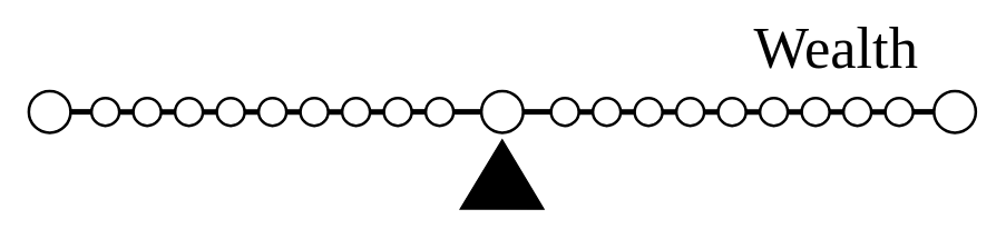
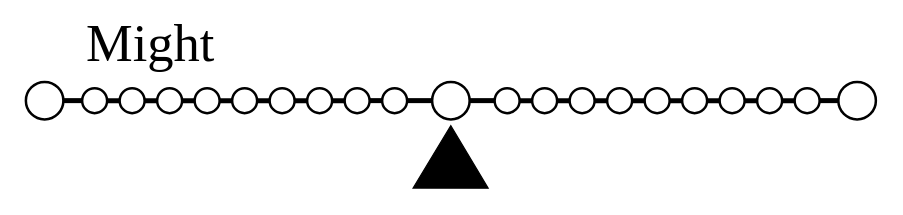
  <mxCell id="0" />
  <mxCell id="1" parent="0" />
  <mxCell id="2" value="" style="endArrow=none;html=1;rounded=0;strokeWidth=4;" edge="1" parent="1" source="21" target="28"><mxGeometry width="50" height="50" relative="1" as="geometry"><mxPoint x="415" y="80" as="sourcePoint" /><mxPoint x="670" y="80" as="targetPoint" /></mxGeometry></mxCell>
  <mxCell id="3" value="" style="endArrow=none;html=1;rounded=0;strokeWidth=4;" edge="1" parent="1" source="27"><mxGeometry width="50" height="50" relative="1" as="geometry"><mxPoint x="40" y="80" as="sourcePoint" /><mxPoint x="680" y="80" as="targetPoint" /></mxGeometry></mxCell>
  <mxCell id="4" value="" style="endArrow=none;html=1;rounded=0;strokeWidth=4;" edge="1" parent="1" source="24" target="5"><mxGeometry width="50" height="50" relative="1" as="geometry"><mxPoint x="40" y="80" as="sourcePoint" /><mxPoint x="680" y="80" as="targetPoint" /></mxGeometry></mxCell>
  <mxCell id="5" value="" style="ellipse;whiteSpace=wrap;html=1;aspect=fixed;strokeWidth=2;" vertex="1" parent="1"><mxGeometry x="305" y="70" width="20" height="20" as="geometry" /></mxCell>
  <mxCell id="6" value="" style="endArrow=none;html=1;rounded=0;strokeWidth=4;" edge="1" parent="1" source="32" target="7"><mxGeometry width="50" height="50" relative="1" as="geometry"><mxPoint x="40" y="80" as="sourcePoint" /><mxPoint x="310" y="80" as="targetPoint" /><Array as="points"><mxPoint x="180" y="80" /></Array></mxGeometry></mxCell>
  <mxCell id="7" value="" style="ellipse;whiteSpace=wrap;html=1;aspect=fixed;strokeWidth=2;" vertex="1" parent="1"><mxGeometry x="215" y="70" width="20" height="20" as="geometry" /></mxCell>
  <mxCell id="8" value="" style="ellipse;whiteSpace=wrap;html=1;aspect=fixed;strokeWidth=2;fontSize=12;" vertex="1" parent="1"><mxGeometry x="185" y="70" width="20" height="20" as="geometry" /></mxCell>
  <mxCell id="9" value="" style="ellipse;whiteSpace=wrap;html=1;aspect=fixed;strokeWidth=2;" vertex="1" parent="1"><mxGeometry x="155" y="70" width="20" height="20" as="geometry" /></mxCell>
  <mxCell id="10" value="" style="ellipse;whiteSpace=wrap;html=1;aspect=fixed;strokeWidth=2;" vertex="1" parent="1"><mxGeometry x="125" y="70" width="20" height="20" as="geometry" /></mxCell>
  <mxCell id="11" value="" style="ellipse;whiteSpace=wrap;html=1;aspect=fixed;strokeWidth=2;" vertex="1" parent="1"><mxGeometry x="95" y="70" width="20" height="20" as="geometry" /></mxCell>
  <mxCell id="12" value="" style="ellipse;whiteSpace=wrap;html=1;aspect=fixed;strokeWidth=2;" vertex="1" parent="1"><mxGeometry x="605" y="70" width="20" height="20" as="geometry" /></mxCell>
  <mxCell id="13" value="" style="ellipse;whiteSpace=wrap;html=1;aspect=fixed;strokeWidth=2;" vertex="1" parent="1"><mxGeometry x="575" y="70" width="20" height="20" as="geometry" /></mxCell>
  <mxCell id="14" value="" style="ellipse;whiteSpace=wrap;html=1;aspect=fixed;strokeWidth=2;" vertex="1" parent="1"><mxGeometry x="545" y="70" width="20" height="20" as="geometry" /></mxCell>
  <mxCell id="15" value="" style="ellipse;whiteSpace=wrap;html=1;aspect=fixed;strokeWidth=2;" vertex="1" parent="1"><mxGeometry x="515" y="70" width="20" height="20" as="geometry" /></mxCell>
  <mxCell id="16" value="" style="ellipse;whiteSpace=wrap;html=1;aspect=fixed;strokeWidth=2;" vertex="1" parent="1"><mxGeometry x="485" y="70" width="20" height="20" as="geometry" /></mxCell>
  <mxCell id="17" value="" style="ellipse;whiteSpace=wrap;html=1;aspect=fixed;strokeWidth=2;" vertex="1" parent="1"><mxGeometry x="455" y="70" width="20" height="20" as="geometry" /></mxCell>
  <mxCell id="18" value="" style="ellipse;whiteSpace=wrap;html=1;aspect=fixed;strokeWidth=2;" vertex="1" parent="1"><mxGeometry x="425" y="70" width="20" height="20" as="geometry" /></mxCell>
  <mxCell id="19" value="" style="endArrow=none;html=1;rounded=0;strokeWidth=4;" edge="1" parent="1" source="5"><mxGeometry width="50" height="50" relative="1" as="geometry"><mxPoint x="340" y="80" as="sourcePoint" /><mxPoint x="350" y="80" as="targetPoint" /></mxGeometry></mxCell>
  <mxCell id="20" value="" style="endArrow=none;html=1;rounded=0;strokeWidth=4;" edge="1" parent="1" target="21"><mxGeometry width="50" height="50" relative="1" as="geometry"><mxPoint x="370" y="80" as="sourcePoint" /><mxPoint x="680" y="80" as="targetPoint" /></mxGeometry></mxCell>
  <mxCell id="21" value="" style="ellipse;whiteSpace=wrap;html=1;aspect=fixed;strokeWidth=2;" vertex="1" parent="1"><mxGeometry x="395" y="70" width="20" height="20" as="geometry" /></mxCell>
  <mxCell id="22" value="" style="ellipse;whiteSpace=wrap;html=1;aspect=fixed;strokeWidth=2;" vertex="1" parent="1"><mxGeometry x="345" y="65" width="30" height="30" as="geometry" /></mxCell>
  <mxCell id="23" value="" style="endArrow=none;html=1;rounded=0;strokeWidth=4;" edge="1" parent="1" source="7" target="24"><mxGeometry width="50" height="50" relative="1" as="geometry"><mxPoint x="230" y="80" as="sourcePoint" /><mxPoint x="305" y="80" as="targetPoint" /></mxGeometry></mxCell>
  <mxCell id="24" value="" style="ellipse;whiteSpace=wrap;html=1;aspect=fixed;strokeWidth=2;" vertex="1" parent="1"><mxGeometry x="275" y="70" width="20" height="20" as="geometry" /></mxCell>
  <mxCell id="25" value="" style="ellipse;whiteSpace=wrap;html=1;aspect=fixed;strokeWidth=2;" vertex="1" parent="1"><mxGeometry x="245" y="70" width="20" height="20" as="geometry" /></mxCell>
  <mxCell id="26" value="" style="endArrow=none;html=1;rounded=0;strokeWidth=4;" edge="1" parent="1" source="28" target="27"><mxGeometry width="50" height="50" relative="1" as="geometry"><mxPoint x="415" y="80" as="sourcePoint" /><mxPoint x="680" y="80" as="targetPoint" /></mxGeometry></mxCell>
  <mxCell id="27" value="" style="ellipse;whiteSpace=wrap;html=1;aspect=fixed;strokeWidth=2;" vertex="1" parent="1"><mxGeometry x="670" y="65" width="30" height="30" as="geometry" /></mxCell>
  <mxCell id="28" value="" style="ellipse;whiteSpace=wrap;html=1;aspect=fixed;strokeWidth=2;" vertex="1" parent="1"><mxGeometry x="635" y="70" width="20" height="20" as="geometry" /></mxCell>
  <mxCell id="29" value="" style="endArrow=none;html=1;rounded=0;strokeWidth=4;" edge="1" parent="1" target="30"><mxGeometry width="50" height="50" relative="1" as="geometry"><mxPoint x="40" y="80" as="sourcePoint" /><mxPoint x="215" y="80" as="targetPoint" /><Array as="points" /></mxGeometry></mxCell>
  <mxCell id="30" value="" style="ellipse;whiteSpace=wrap;html=1;aspect=fixed;strokeWidth=2;" vertex="1" parent="1"><mxGeometry x="20" y="65" width="30" height="30" as="geometry" /></mxCell>
  <mxCell id="31" value="" style="endArrow=none;html=1;rounded=0;strokeWidth=4;" edge="1" parent="1" source="30" target="32"><mxGeometry width="50" height="50" relative="1" as="geometry"><mxPoint x="40" y="80" as="sourcePoint" /><mxPoint x="215" y="80" as="targetPoint" /><Array as="points" /></mxGeometry></mxCell>
  <mxCell id="32" value="" style="ellipse;whiteSpace=wrap;html=1;aspect=fixed;strokeWidth=2;" vertex="1" parent="1"><mxGeometry x="65" y="70" width="20" height="20" as="geometry" /></mxCell>
  <mxCell id="33" value="" style="shape=mxgraph.arrows2.wedgeArrow;html=1;bendable=0;startWidth=30;fillColor=strokeColor;defaultFillColor=invert;defaultGradientColor=invert;rounded=0;startSize=6;endSize=6;strokeColor=default;sourcePerimeterSpacing=0;" edge="1" parent="1"><mxGeometry width="100" height="100" relative="1" as="geometry"><mxPoint x="359.8" y="150" as="sourcePoint" /><mxPoint x="359.94" y="100" as="targetPoint" /></mxGeometry></mxCell>
- <mxCell id="34" value="&lt;font face=&quot;Pirata One&quot; data-font-src=&quot;https://fonts.googleapis.com/css?family=Pirata+One&quot;&gt;Wealth&lt;/font&gt;" style="text;html=1;align=center;verticalAlign=middle;whiteSpace=wrap;rounded=0;fontFamily=Manufacturing Consent;fontSource=https%3A%2F%2Ffonts.googleapis.com%2Fcss%3Ffamily%3DManufacturing%2BConsent;fontSize=42;" vertex="1" parent="1"><mxGeometry x="530" y="20" width="140" height="30" as="geometry" /></mxCell>
+ <mxCell id="35" value="&lt;font face=&quot;Pirata One&quot; data-font-src=&quot;https://fonts.googleapis.com/css?family=Pirata+One&quot;&gt;Might&lt;/font&gt;" style="text;html=1;align=center;verticalAlign=middle;whiteSpace=wrap;rounded=0;fontFamily=Manufacturing Consent;fontSource=https%3A%2F%2Ffonts.googleapis.com%2Fcss%3Ffamily%3DManufacturing%2BConsent;fontSize=42;" vertex="1" parent="1"><mxGeometry x="50" y="20" width="140" height="30" as="geometry" /></mxCell>
